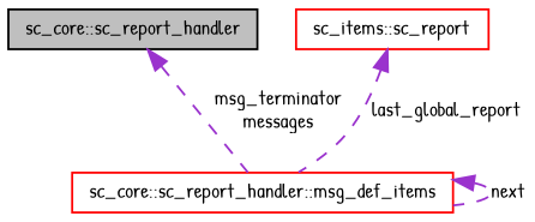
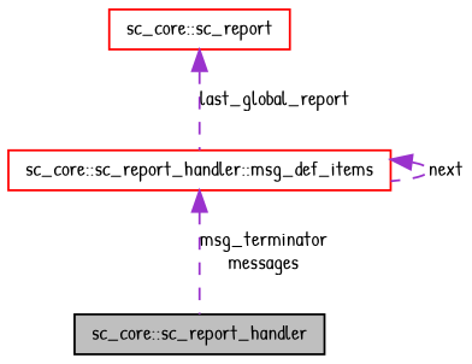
  digraph {
    fontname="Patrick Hand"
    node [color=red fillcolor=white fontname="Patrick Hand" fontsize=10 shape=record style=filled]
    edge [color=darkorchid3 dir=back fontname="Patrick Hand" fontsize=10 labelfontname=FreeSans labelfontsize=10 style=dashed]
    n1 [color=black fillcolor=grey75 fontcolor=black height=0.2 label="sc_core::sc_report_handler" width=0.4]
    n2 [height=0.2 label="sc_core::sc_report_handler::msg_def_items" width=0.4]
-   n3 [height=0.2 label="sc_items::sc_report" width=0.4]
-   n1 -> n2 [label="msg_terminator\nmessages"]
+   n3 [height=0.2 label="sc_core::sc_report" width=0.4]
+   n2 -> n1 [label="msg_terminator\nmessages"]
    n2 -> n2 [label=next]
    n3 -> n2 [label=last_global_report]
  }
